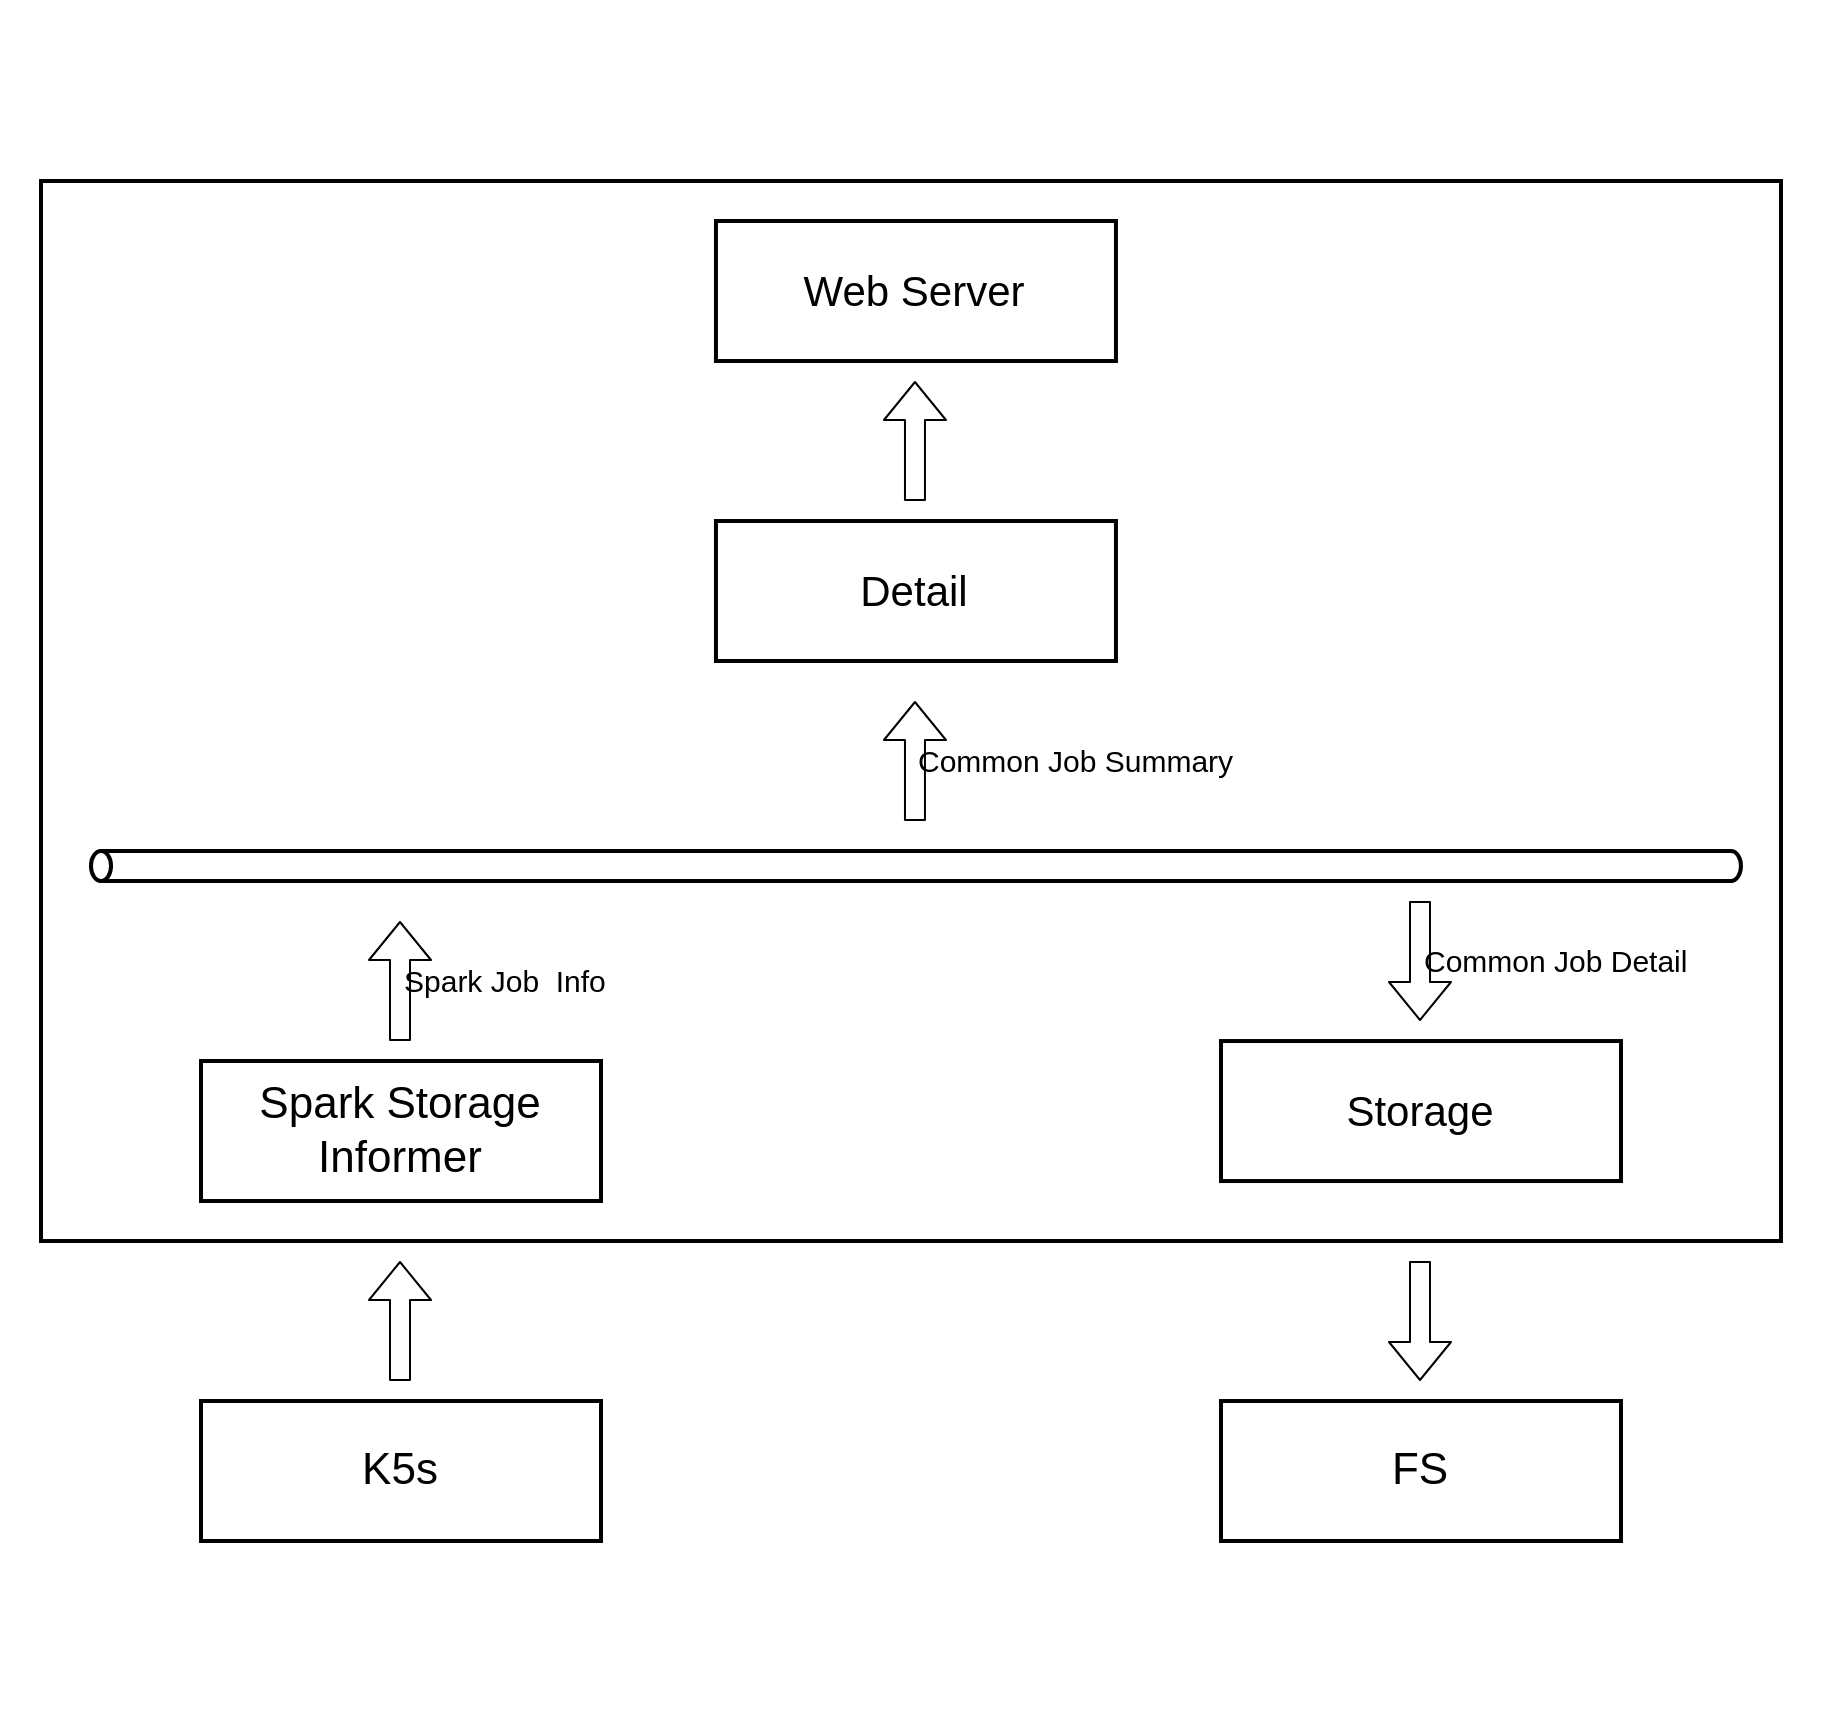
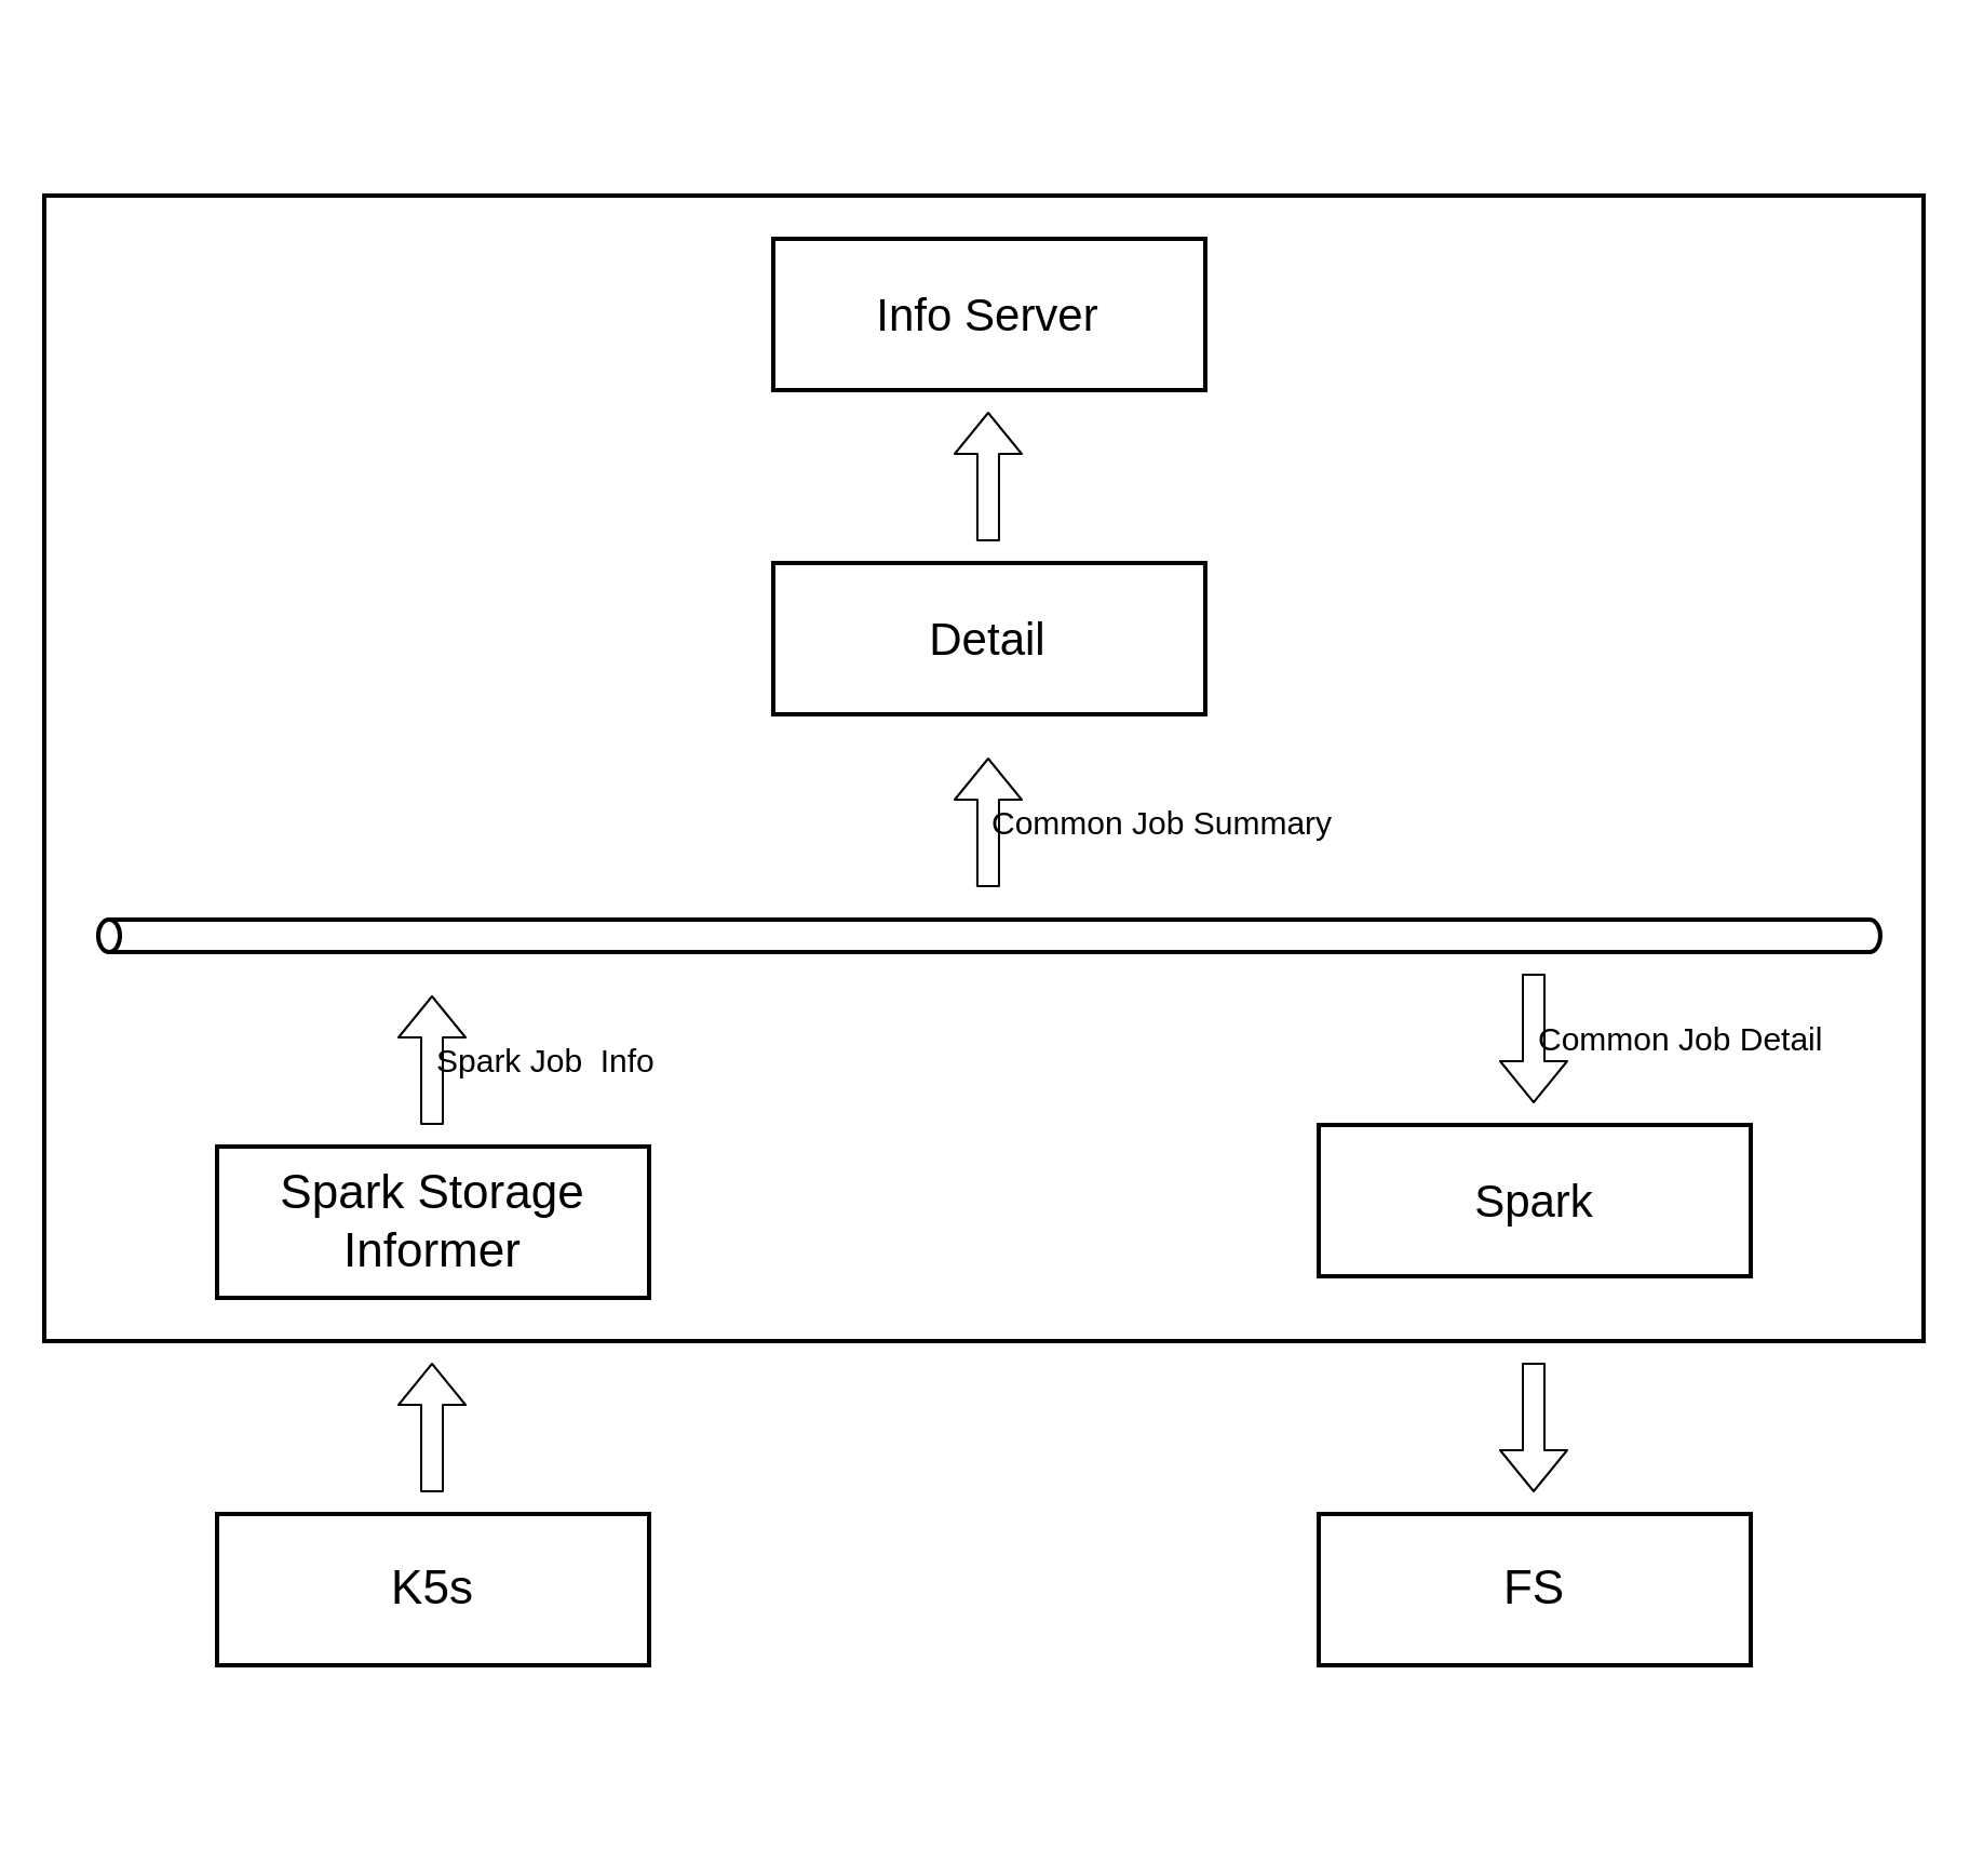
  <mxCell id="0" />
  <mxCell id="1" parent="0" />
  <mxCell id="2" value="" style="rounded=0;whiteSpace=wrap;html=1;strokeColor=#000000;strokeWidth=2;fontSize=22;fontColor=#000000;fillColor=none;" vertex="1" parent="1"><mxGeometry x="20" y="90" width="870" height="530" as="geometry" /></mxCell>
  <mxCell id="3" value="" style="shape=cylinder3;whiteSpace=wrap;html=1;boundedLbl=1;backgroundOutline=1;size=5.02;fillColor=none;strokeColor=#000000;rotation=-90;strokeWidth=2;" vertex="1" parent="1"><mxGeometry x="450" y="20" width="14.96" height="825.01" as="geometry" /></mxCell>
  <mxCell id="4" value="Spark Storage Informer" style="rounded=0;whiteSpace=wrap;html=1;strokeColor=#000000;strokeWidth=2;fillColor=none;fontColor=#000000;fontSize=22;" vertex="1" parent="1"><mxGeometry x="100" y="530" width="200" height="70" as="geometry" /></mxCell>
  <mxCell id="5" value="Spark Job&amp;nbsp; Info" style="shape=flexArrow;endArrow=classic;html=1;fontSize=15;fontColor=#000000;strokeColor=#000000;labelBackgroundColor=none;labelPosition=right;verticalLabelPosition=middle;align=left;verticalAlign=middle;" edge="1" parent="1"><mxGeometry width="50" height="50" relative="1" as="geometry"><mxPoint x="199.5" y="520" as="sourcePoint" /><mxPoint x="199.5" y="460" as="targetPoint" /></mxGeometry></mxCell>
- <mxCell id="6" value="Storage" style="rounded=0;whiteSpace=wrap;html=1;strokeColor=#000000;strokeWidth=2;fillColor=none;fontColor=#000000;fontSize=21;" vertex="1" parent="1"><mxGeometry x="610" y="520.02" width="200" height="70" as="geometry" /></mxCell>
+ <mxCell id="6" value="Spark" style="rounded=0;whiteSpace=wrap;html=1;strokeColor=#000000;strokeWidth=2;fillColor=none;fontColor=#000000;fontSize=21;" vertex="1" parent="1"><mxGeometry x="610" y="520.02" width="200" height="70" as="geometry" /></mxCell>
  <mxCell id="7" value="Common Job Detail" style="shape=flexArrow;endArrow=none;html=1;fontSize=15;fontColor=#000000;strokeColor=#000000;labelBackgroundColor=none;labelPosition=right;verticalLabelPosition=middle;align=left;verticalAlign=middle;endFill=0;startArrow=block;" edge="1" parent="1"><mxGeometry width="50" height="50" relative="1" as="geometry"><mxPoint x="709.5" y="510" as="sourcePoint" /><mxPoint x="709.5" y="450" as="targetPoint" /></mxGeometry></mxCell>
  <mxCell id="8" value="Detail" style="rounded=0;whiteSpace=wrap;html=1;strokeColor=#000000;strokeWidth=2;fillColor=none;fontColor=#000000;fontSize=21;" vertex="1" parent="1"><mxGeometry x="357.48" y="260" width="200" height="70" as="geometry" /></mxCell>
  <mxCell id="9" value="Common Job Summary" style="shape=flexArrow;endArrow=block;html=1;fontSize=15;fontColor=#000000;strokeColor=#000000;labelBackgroundColor=none;labelPosition=right;verticalLabelPosition=middle;align=left;verticalAlign=middle;endFill=0;startArrow=none;startFill=0;" edge="1" parent="1"><mxGeometry width="50" height="50" relative="1" as="geometry"><mxPoint x="456.98" y="410" as="sourcePoint" /><mxPoint x="456.98" y="350" as="targetPoint" /></mxGeometry></mxCell>
- <mxCell id="10" value="Web Server" style="rounded=0;whiteSpace=wrap;html=1;strokeColor=#000000;strokeWidth=2;fillColor=none;fontColor=#000000;fontSize=21;" vertex="1" parent="1"><mxGeometry x="357.48" y="110" width="200" height="70" as="geometry" /></mxCell>
+ <mxCell id="10" value="Info Server" style="rounded=0;whiteSpace=wrap;html=1;strokeColor=#000000;strokeWidth=2;fillColor=none;fontColor=#000000;fontSize=21;" vertex="1" parent="1"><mxGeometry x="357.48" y="110" width="200" height="70" as="geometry" /></mxCell>
  <mxCell id="11" value="" style="shape=flexArrow;endArrow=block;html=1;fontSize=15;fontColor=#000000;strokeColor=#000000;labelBackgroundColor=none;labelPosition=right;verticalLabelPosition=middle;align=left;verticalAlign=middle;endFill=0;startArrow=none;startFill=0;" edge="1" parent="1"><mxGeometry width="50" height="50" relative="1" as="geometry"><mxPoint x="456.98" y="250" as="sourcePoint" /><mxPoint x="456.98" y="190" as="targetPoint" /></mxGeometry></mxCell>
  <mxCell id="12" value="K5s" style="rounded=0;whiteSpace=wrap;html=1;strokeColor=#000000;strokeWidth=2;fillColor=none;fontColor=#000000;fontSize=22;" vertex="1" parent="1"><mxGeometry x="100" y="700" width="200" height="70" as="geometry" /></mxCell>
  <mxCell id="13" value="" style="shape=flexArrow;endArrow=classic;html=1;fontSize=15;fontColor=#000000;strokeColor=#000000;labelBackgroundColor=none;labelPosition=right;verticalLabelPosition=middle;align=left;verticalAlign=middle;" edge="1" parent="1"><mxGeometry width="50" height="50" relative="1" as="geometry"><mxPoint x="199.5" y="690" as="sourcePoint" /><mxPoint x="199.5" y="630" as="targetPoint" /></mxGeometry></mxCell>
  <mxCell id="14" value="FS" style="rounded=0;whiteSpace=wrap;html=1;strokeColor=#000000;strokeWidth=2;fillColor=none;fontColor=#000000;fontSize=22;" vertex="1" parent="1"><mxGeometry x="610" y="700" width="200" height="70" as="geometry" /></mxCell>
  <mxCell id="15" value="" style="shape=flexArrow;endArrow=none;html=1;fontSize=15;fontColor=#000000;strokeColor=#000000;labelBackgroundColor=none;labelPosition=right;verticalLabelPosition=middle;align=left;verticalAlign=middle;startArrow=block;endFill=0;" edge="1" parent="1"><mxGeometry width="50" height="50" relative="1" as="geometry"><mxPoint x="709.5" y="690" as="sourcePoint" /><mxPoint x="709.5" y="630" as="targetPoint" /></mxGeometry></mxCell>
